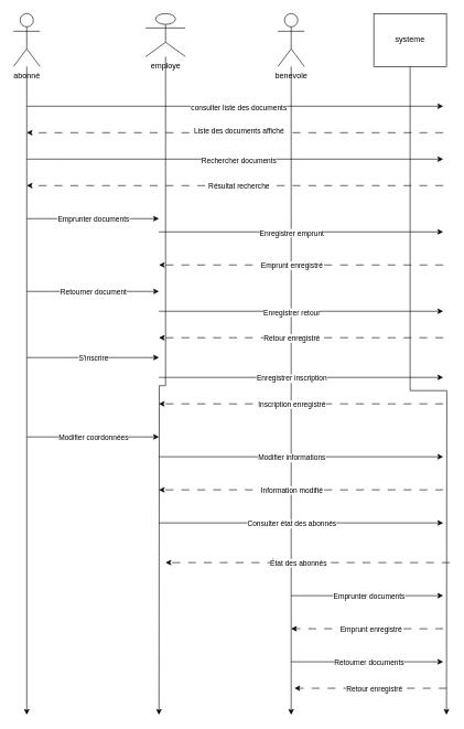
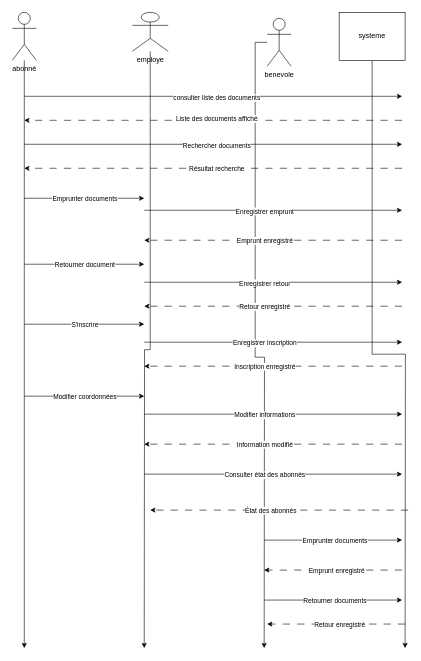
  <mxCell id="0" />
  <mxCell id="1" parent="0" />
  <mxCell id="2" style="rounded=0;orthogonalLoop=1;jettySize=auto;html=1;" edge="1" parent="1" source="3"><mxGeometry relative="1" as="geometry"><mxPoint x="40" y="1080" as="targetPoint" /></mxGeometry></mxCell>
  <mxCell id="3" value="abonné" style="shape=umlActor;verticalLabelPosition=bottom;verticalAlign=top;html=1;" vertex="1" parent="1"><mxGeometry x="20" y="20" width="40" height="80" as="geometry" /></mxCell>
  <mxCell id="4" style="edgeStyle=orthogonalEdgeStyle;rounded=0;orthogonalLoop=1;jettySize=auto;html=1;" edge="1" parent="1" source="5"><mxGeometry relative="1" as="geometry"><mxPoint x="240" y="1080" as="targetPoint" /></mxGeometry></mxCell>
  <mxCell id="5" value="employe" style="shape=umlActor;verticalLabelPosition=bottom;verticalAlign=top;html=1;" vertex="1" parent="1"><mxGeometry x="220" y="20" width="60" height="65" as="geometry" /></mxCell>
  <mxCell id="6" style="edgeStyle=orthogonalEdgeStyle;rounded=0;orthogonalLoop=1;jettySize=auto;html=1;" edge="1" parent="1" source="7"><mxGeometry relative="1" as="geometry"><mxPoint x="440" y="1080" as="targetPoint" /></mxGeometry></mxCell>
- <mxCell id="7" value="benevole" style="shape=umlActor;verticalLabelPosition=bottom;verticalAlign=top;html=1;" vertex="1" parent="1"><mxGeometry x="420" y="20" width="40" height="80" as="geometry" /></mxCell>
+ <mxCell id="7" value="benevole" style="shape=umlActor;verticalLabelPosition=bottom;verticalAlign=top;html=1;" vertex="1" parent="1"><mxGeometry x="445" y="30" width="40" height="80" as="geometry" /></mxCell>
  <mxCell id="8" style="edgeStyle=orthogonalEdgeStyle;rounded=0;orthogonalLoop=1;jettySize=auto;html=1;" edge="1" parent="1" source="9"><mxGeometry relative="1" as="geometry"><mxPoint x="675" y="1080" as="targetPoint" /></mxGeometry></mxCell>
  <mxCell id="9" value="&lt;div&gt;systeme&lt;/div&gt;" style="html=1;whiteSpace=wrap;" vertex="1" parent="1"><mxGeometry x="565" y="20" width="110" height="80" as="geometry" /></mxCell>
  <mxCell id="10" value="" style="edgeStyle=none;orthogonalLoop=1;jettySize=auto;html=1;rounded=0;" edge="1" parent="1"><mxGeometry width="100" relative="1" as="geometry"><mxPoint x="40" y="160" as="sourcePoint" /><mxPoint x="670" y="160" as="targetPoint" /><Array as="points"><mxPoint x="90" y="160" /></Array></mxGeometry></mxCell>
  <mxCell id="11" value="consulter liste des documents" style="edgeLabel;html=1;align=center;verticalAlign=middle;resizable=0;points=[];" vertex="1" connectable="0" parent="10"><mxGeometry x="0.029" y="-2" relative="1" as="geometry"><mxPoint x="-4" as="offset" /></mxGeometry></mxCell>
  <mxCell id="12" value="" style="edgeStyle=none;orthogonalLoop=1;jettySize=auto;html=1;rounded=0;" edge="1" parent="1"><mxGeometry width="100" relative="1" as="geometry"><mxPoint x="40" y="240" as="sourcePoint" /><mxPoint x="670" y="240" as="targetPoint" /><Array as="points"><mxPoint x="90" y="240" /></Array></mxGeometry></mxCell>
  <mxCell id="13" value="Rechercher documents" style="edgeLabel;html=1;align=center;verticalAlign=middle;resizable=0;points=[];" vertex="1" connectable="0" parent="12"><mxGeometry x="-0.042" y="-2" relative="1" as="geometry"><mxPoint x="18" as="offset" /></mxGeometry></mxCell>
  <mxCell id="14" value="" style="edgeStyle=none;orthogonalLoop=1;jettySize=auto;html=1;rounded=0;dashed=1;dashPattern=12 12;" edge="1" parent="1"><mxGeometry width="100" relative="1" as="geometry"><mxPoint x="670" y="200" as="sourcePoint" /><mxPoint x="40" y="200" as="targetPoint" /><Array as="points" /></mxGeometry></mxCell>
  <mxCell id="15" value="Liste des documents affiché" style="edgeLabel;html=1;align=center;verticalAlign=middle;resizable=0;points=[];" vertex="1" connectable="0" parent="14"><mxGeometry x="-0.054" y="-3" relative="1" as="geometry"><mxPoint x="-12" as="offset" /></mxGeometry></mxCell>
  <mxCell id="16" value="" style="edgeStyle=none;orthogonalLoop=1;jettySize=auto;html=1;rounded=0;dashed=1;dashPattern=12 12;" edge="1" parent="1"><mxGeometry width="100" relative="1" as="geometry"><mxPoint x="670" y="280" as="sourcePoint" /><mxPoint x="40" y="280" as="targetPoint" /><Array as="points" /></mxGeometry></mxCell>
  <mxCell id="17" value="Résultat recherche" style="edgeLabel;html=1;align=center;verticalAlign=middle;resizable=0;points=[];" vertex="1" connectable="0" parent="16"><mxGeometry x="-0.054" y="-3" relative="1" as="geometry"><mxPoint x="-12" y="3" as="offset" /></mxGeometry></mxCell>
  <mxCell id="18" value="" style="edgeStyle=none;orthogonalLoop=1;jettySize=auto;html=1;rounded=0;" edge="1" parent="1"><mxGeometry width="100" relative="1" as="geometry"><mxPoint x="40" y="330" as="sourcePoint" /><mxPoint x="240" y="330" as="targetPoint" /><Array as="points" /></mxGeometry></mxCell>
  <mxCell id="19" value="Emprunter documents" style="edgeLabel;html=1;align=center;verticalAlign=middle;resizable=0;points=[];" vertex="1" connectable="0" parent="18"><mxGeometry x="0.11" relative="1" as="geometry"><mxPoint x="-11" as="offset" /></mxGeometry></mxCell>
  <mxCell id="20" value="" style="edgeStyle=none;orthogonalLoop=1;jettySize=auto;html=1;rounded=0;" edge="1" parent="1"><mxGeometry width="100" relative="1" as="geometry"><mxPoint x="240" y="350" as="sourcePoint" /><mxPoint x="670" y="350" as="targetPoint" /><Array as="points" /></mxGeometry></mxCell>
  <mxCell id="21" value="&lt;div&gt;Enregistrer emprunt&lt;/div&gt;" style="edgeLabel;html=1;align=center;verticalAlign=middle;resizable=0;points=[];" vertex="1" connectable="0" parent="20"><mxGeometry x="-0.316" y="-1" relative="1" as="geometry"><mxPoint x="53" as="offset" /></mxGeometry></mxCell>
  <mxCell id="22" value="" style="edgeStyle=none;orthogonalLoop=1;jettySize=auto;html=1;rounded=0;dashed=1;dashPattern=12 12;" edge="1" parent="1"><mxGeometry width="100" relative="1" as="geometry"><mxPoint x="670" y="400" as="sourcePoint" /><mxPoint x="240" y="400" as="targetPoint" /><Array as="points" /></mxGeometry></mxCell>
  <mxCell id="23" value="Emprunt enregistré" style="edgeLabel;html=1;align=center;verticalAlign=middle;resizable=0;points=[];" vertex="1" connectable="0" parent="22"><mxGeometry x="-0.054" y="-3" relative="1" as="geometry"><mxPoint x="-27" y="3" as="offset" /></mxGeometry></mxCell>
  <mxCell id="24" value="" style="edgeStyle=none;orthogonalLoop=1;jettySize=auto;html=1;rounded=0;" edge="1" parent="1"><mxGeometry width="100" relative="1" as="geometry"><mxPoint x="40" y="440" as="sourcePoint" /><mxPoint x="240" y="440" as="targetPoint" /><Array as="points" /></mxGeometry></mxCell>
  <mxCell id="25" value="Retourner document" style="edgeLabel;html=1;align=center;verticalAlign=middle;resizable=0;points=[];" vertex="1" connectable="0" parent="24"><mxGeometry x="0.11" relative="1" as="geometry"><mxPoint x="-11" as="offset" /></mxGeometry></mxCell>
  <mxCell id="26" value="" style="edgeStyle=none;orthogonalLoop=1;jettySize=auto;html=1;rounded=0;" edge="1" parent="1"><mxGeometry width="100" relative="1" as="geometry"><mxPoint x="240" y="470" as="sourcePoint" /><mxPoint x="670" y="470" as="targetPoint" /><Array as="points" /></mxGeometry></mxCell>
  <mxCell id="27" value="&lt;div&gt;Enregistrer retour&lt;br&gt;&lt;/div&gt;" style="edgeLabel;html=1;align=center;verticalAlign=middle;resizable=0;points=[];" vertex="1" connectable="0" parent="26"><mxGeometry x="-0.316" y="-1" relative="1" as="geometry"><mxPoint x="53" as="offset" /></mxGeometry></mxCell>
  <mxCell id="28" value="" style="edgeStyle=none;orthogonalLoop=1;jettySize=auto;html=1;rounded=0;dashed=1;dashPattern=12 12;" edge="1" parent="1"><mxGeometry width="100" relative="1" as="geometry"><mxPoint x="670" y="510" as="sourcePoint" /><mxPoint x="240" y="510" as="targetPoint" /><Array as="points" /></mxGeometry></mxCell>
  <mxCell id="29" value="Retour enregistré" style="edgeLabel;html=1;align=center;verticalAlign=middle;resizable=0;points=[];" vertex="1" connectable="0" parent="28"><mxGeometry x="-0.054" y="-3" relative="1" as="geometry"><mxPoint x="-27" y="3" as="offset" /></mxGeometry></mxCell>
  <mxCell id="30" value="" style="edgeStyle=none;orthogonalLoop=1;jettySize=auto;html=1;rounded=0;" edge="1" parent="1"><mxGeometry width="100" relative="1" as="geometry"><mxPoint x="40" y="540" as="sourcePoint" /><mxPoint x="240" y="540" as="targetPoint" /><Array as="points" /></mxGeometry></mxCell>
  <mxCell id="31" value="S'inscrire" style="edgeLabel;html=1;align=center;verticalAlign=middle;resizable=0;points=[];" vertex="1" connectable="0" parent="30"><mxGeometry x="0.11" relative="1" as="geometry"><mxPoint x="-11" as="offset" /></mxGeometry></mxCell>
  <mxCell id="32" value="" style="edgeStyle=none;orthogonalLoop=1;jettySize=auto;html=1;rounded=0;" edge="1" parent="1"><mxGeometry width="100" relative="1" as="geometry"><mxPoint x="240" y="570" as="sourcePoint" /><mxPoint x="670" y="570" as="targetPoint" /><Array as="points" /></mxGeometry></mxCell>
  <mxCell id="33" value="&lt;div&gt;Enregistrer inscription&lt;/div&gt;" style="edgeLabel;html=1;align=center;verticalAlign=middle;resizable=0;points=[];" vertex="1" connectable="0" parent="32"><mxGeometry x="-0.316" y="-1" relative="1" as="geometry"><mxPoint x="53" as="offset" /></mxGeometry></mxCell>
  <mxCell id="34" value="" style="edgeStyle=none;orthogonalLoop=1;jettySize=auto;html=1;rounded=0;dashed=1;dashPattern=12 12;" edge="1" parent="1"><mxGeometry width="100" relative="1" as="geometry"><mxPoint x="670" y="610" as="sourcePoint" /><mxPoint x="240" y="610" as="targetPoint" /><Array as="points" /></mxGeometry></mxCell>
  <mxCell id="35" value="Inscription enregistré" style="edgeLabel;html=1;align=center;verticalAlign=middle;resizable=0;points=[];" vertex="1" connectable="0" parent="34"><mxGeometry x="-0.054" y="-3" relative="1" as="geometry"><mxPoint x="-27" y="3" as="offset" /></mxGeometry></mxCell>
  <mxCell id="36" value="" style="edgeStyle=none;orthogonalLoop=1;jettySize=auto;html=1;rounded=0;" edge="1" parent="1"><mxGeometry width="100" relative="1" as="geometry"><mxPoint x="40" y="660" as="sourcePoint" /><mxPoint x="240" y="660" as="targetPoint" /><Array as="points" /></mxGeometry></mxCell>
  <mxCell id="37" value="Modifier coordonnées" style="edgeLabel;html=1;align=center;verticalAlign=middle;resizable=0;points=[];" vertex="1" connectable="0" parent="36"><mxGeometry x="0.11" relative="1" as="geometry"><mxPoint x="-11" as="offset" /></mxGeometry></mxCell>
  <mxCell id="38" value="" style="edgeStyle=none;orthogonalLoop=1;jettySize=auto;html=1;rounded=0;" edge="1" parent="1"><mxGeometry width="100" relative="1" as="geometry"><mxPoint x="240" y="690" as="sourcePoint" /><mxPoint x="670" y="690" as="targetPoint" /><Array as="points" /></mxGeometry></mxCell>
  <mxCell id="39" value="Modifier informations" style="edgeLabel;html=1;align=center;verticalAlign=middle;resizable=0;points=[];" vertex="1" connectable="0" parent="38"><mxGeometry x="-0.316" y="-1" relative="1" as="geometry"><mxPoint x="53" as="offset" /></mxGeometry></mxCell>
  <mxCell id="40" value="" style="edgeStyle=none;orthogonalLoop=1;jettySize=auto;html=1;rounded=0;dashed=1;dashPattern=12 12;" edge="1" parent="1"><mxGeometry width="100" relative="1" as="geometry"><mxPoint x="670" y="740" as="sourcePoint" /><mxPoint x="240" y="740" as="targetPoint" /><Array as="points" /></mxGeometry></mxCell>
  <mxCell id="41" value="Information modifié" style="edgeLabel;html=1;align=center;verticalAlign=middle;resizable=0;points=[];" vertex="1" connectable="0" parent="40"><mxGeometry x="-0.054" y="-3" relative="1" as="geometry"><mxPoint x="-27" y="3" as="offset" /></mxGeometry></mxCell>
  <mxCell id="42" value="" style="edgeStyle=none;orthogonalLoop=1;jettySize=auto;html=1;rounded=0;" edge="1" parent="1"><mxGeometry width="100" relative="1" as="geometry"><mxPoint x="240" y="790" as="sourcePoint" /><mxPoint x="670" y="790" as="targetPoint" /><Array as="points" /></mxGeometry></mxCell>
  <mxCell id="43" value="Consulter état des abonnés" style="edgeLabel;html=1;align=center;verticalAlign=middle;resizable=0;points=[];" vertex="1" connectable="0" parent="42"><mxGeometry x="-0.316" y="-1" relative="1" as="geometry"><mxPoint x="53" as="offset" /></mxGeometry></mxCell>
  <mxCell id="44" value="" style="edgeStyle=none;orthogonalLoop=1;jettySize=auto;html=1;rounded=0;dashed=1;dashPattern=12 12;" edge="1" parent="1"><mxGeometry width="100" relative="1" as="geometry"><mxPoint x="670" y="950" as="sourcePoint" /><mxPoint x="440" y="950" as="targetPoint" /><Array as="points" /></mxGeometry></mxCell>
  <mxCell id="45" value="Emprunt enregistré" style="edgeLabel;html=1;align=center;verticalAlign=middle;resizable=0;points=[];" vertex="1" connectable="0" parent="44"><mxGeometry x="0.064" relative="1" as="geometry"><mxPoint x="12" as="offset" /></mxGeometry></mxCell>
  <mxCell id="46" value="" style="edgeStyle=none;orthogonalLoop=1;jettySize=auto;html=1;rounded=0;" edge="1" parent="1"><mxGeometry width="100" relative="1" as="geometry"><mxPoint x="440" y="900" as="sourcePoint" /><mxPoint x="670" y="900" as="targetPoint" /><Array as="points" /></mxGeometry></mxCell>
  <mxCell id="47" value="Emprunter documents" style="edgeLabel;html=1;align=center;verticalAlign=middle;resizable=0;points=[];" vertex="1" connectable="0" parent="46"><mxGeometry x="0.11" relative="1" as="geometry"><mxPoint x="-11" as="offset" /></mxGeometry></mxCell>
  <mxCell id="48" value="" style="edgeStyle=none;orthogonalLoop=1;jettySize=auto;html=1;rounded=0;dashed=1;dashPattern=12 12;" edge="1" parent="1"><mxGeometry width="100" relative="1" as="geometry"><mxPoint x="680" y="850" as="sourcePoint" /><mxPoint x="250" y="850" as="targetPoint" /><Array as="points" /></mxGeometry></mxCell>
  <mxCell id="49" value="État des abonnés" style="edgeLabel;html=1;align=center;verticalAlign=middle;resizable=0;points=[];" vertex="1" connectable="0" parent="48"><mxGeometry x="0.064" relative="1" as="geometry"><mxPoint x="-1" as="offset" /></mxGeometry></mxCell>
  <mxCell id="50" value="" style="edgeStyle=none;orthogonalLoop=1;jettySize=auto;html=1;rounded=0;" edge="1" parent="1"><mxGeometry width="100" relative="1" as="geometry"><mxPoint x="440" y="1000" as="sourcePoint" /><mxPoint x="670" y="1000" as="targetPoint" /><Array as="points" /></mxGeometry></mxCell>
  <mxCell id="51" value="Retourner documents" style="edgeLabel;html=1;align=center;verticalAlign=middle;resizable=0;points=[];" vertex="1" connectable="0" parent="50"><mxGeometry x="0.11" relative="1" as="geometry"><mxPoint x="-11" as="offset" /></mxGeometry></mxCell>
  <mxCell id="52" value="" style="edgeStyle=none;orthogonalLoop=1;jettySize=auto;html=1;rounded=0;dashed=1;dashPattern=12 12;" edge="1" parent="1"><mxGeometry width="100" relative="1" as="geometry"><mxPoint x="675" y="1040" as="sourcePoint" /><mxPoint x="445" y="1040" as="targetPoint" /><Array as="points" /></mxGeometry></mxCell>
  <mxCell id="53" value="Retour enregistré" style="edgeLabel;html=1;align=center;verticalAlign=middle;resizable=0;points=[];" vertex="1" connectable="0" parent="52"><mxGeometry x="0.064" relative="1" as="geometry"><mxPoint x="12" as="offset" /></mxGeometry></mxCell>
